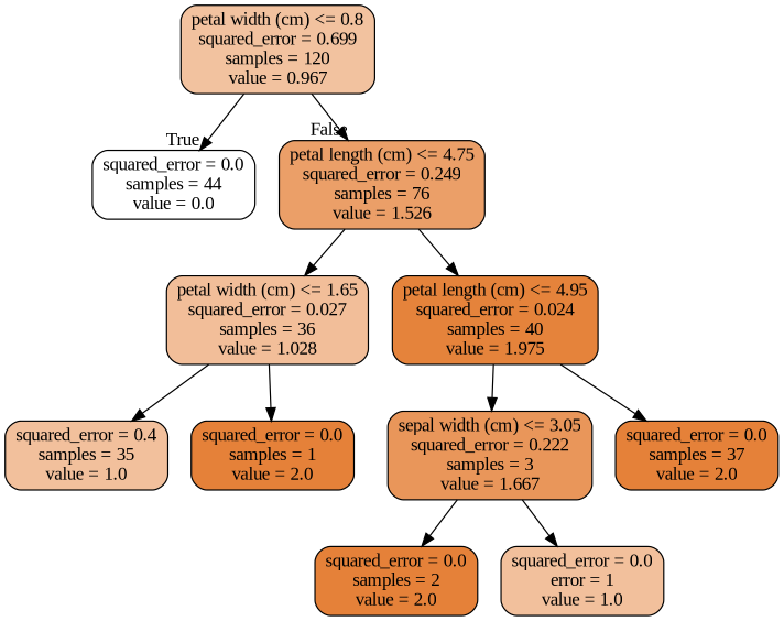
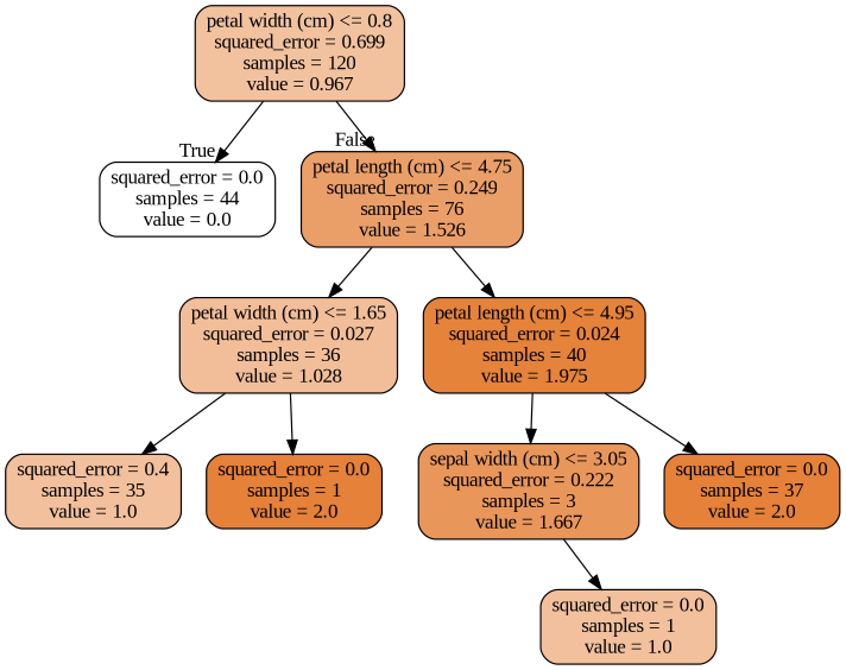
  digraph {
    fontname="Liberation Serif"
    node [color=black fillcolor="#e58139" fontname="Liberation Serif" shape=box style="filled, rounded"]
    edge [fontname="Liberation Serif"]
    n1 [fillcolor="#f2c29f" label="petal width (cm) <= 0.8\nsquared_error = 0.699\nsamples = 120\nvalue = 0.967"]
    n2 [fillcolor="#ffffff" label="squared_error = 0.0\nsamples = 44\nvalue = 0.0"]
    n3 [fillcolor="#eb9f68" label="petal length (cm) <= 4.75\nsquared_error = 0.249\nsamples = 76\nvalue = 1.526"]
    n4 [fillcolor="#f2be99" label="petal width (cm) <= 1.65\nsquared_error = 0.027\nsamples = 36\nvalue = 1.028"]
    n5 [fillcolor="#e5833b" label="petal length (cm) <= 4.95\nsquared_error = 0.024\nsamples = 40\nvalue = 1.975"]
    n6 [fillcolor="#f2c09c" label="squared_error = 0.4\nsamples = 35\nvalue = 1.0"]
    n7 [label="squared_error = 0.0\nsamples = 1\nvalue = 2.0"]
    n8 [fillcolor="#e9965a" label="sepal width (cm) <= 3.05\nsquared_error = 0.222\nsamples = 3\nvalue = 1.667"]
    n9 [label="squared_error = 0.0\nsamples = 37\nvalue = 2.0"]
-   n10 [label="squared_error = 0.0\nsamples = 2\nvalue = 2.0"]
-   n11 [fillcolor="#f2c09c" label="squared_error = 0.0\nerror = 1\nvalue = 1.0"]
+   n11 [fillcolor="#f2c09c" label="squared_error = 0.0\nsamples = 1\nvalue = 1.0"]
    n1 -> n2 [headlabel=True labelangle=45 labeldistance=2.5]
    n1 -> n3 [headlabel=False labelangle=-45 labeldistance=2.5]
    n3 -> n4
    n3 -> n5
    n4 -> n6
    n4 -> n7
    n5 -> n8
    n5 -> n9
-   n8 -> n10
    n8 -> n11
  }
